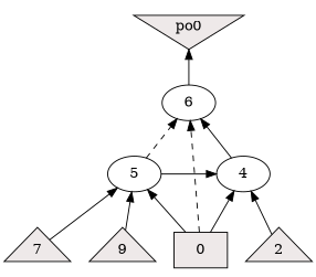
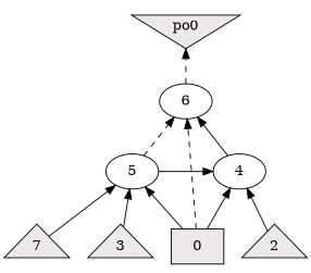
  digraph {
    rankdir=BT
    node [fillcolor=snow2 shape=triangle style=filled]
    edge [style=solid]
    n1 [label=0 shape=box]
    n2 [label=7]
    n3 [label=2]
-   n4 [label=9]
+   n4 [label=3]
    n5 [fillcolor=white label=4 shape=ellipse]
    n6 [fillcolor=white label=5 shape=ellipse]
    n7 [fillcolor=white label=6 shape=ellipse]
    po0 [shape=invtriangle]
    subgraph sub_1 {
      rank=same
      n1
      n2
      n3
      n4
    }
    subgraph sub_2 {
      rank=same
      n5
      n6
    }
    subgraph sub_3 {
      rank=same
      n7
    }
    subgraph sub_4 {
      rank=same
      po0
    }
    n1 -> n5
    n1 -> n6
    n1 -> n7 [style=dashed]
    n2 -> n6
    n3 -> n5
    n4 -> n6
    n5 -> n7
    n6 -> n5
    n6 -> n7 [style=dashed]
-   n7 -> po0
+   n7 -> po0 [style=dashed]
  }
